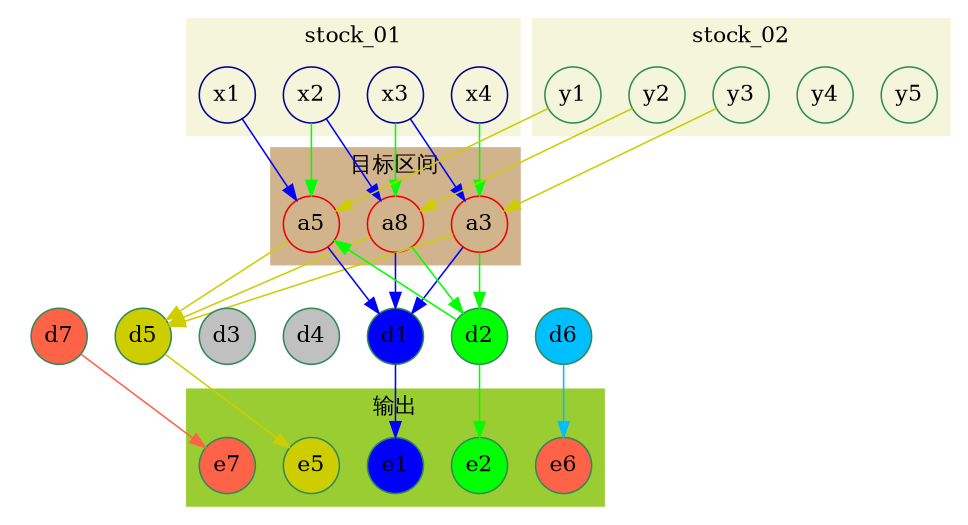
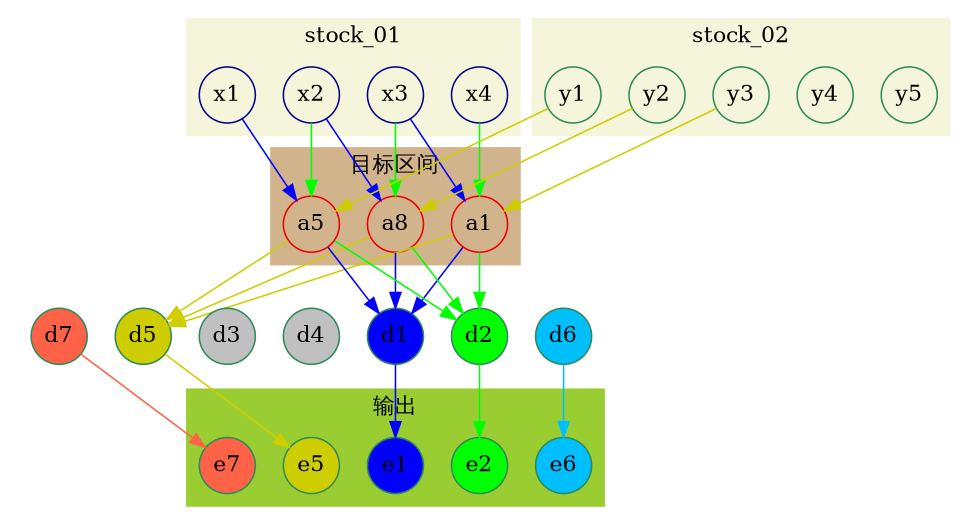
  digraph {
    rankdir=UD
    splines=line
    node [color=seagreen4 fixedsize=true shape=circle style=solid]
    edge [color=green]
    x4 [color=blue4]
    x3 [color=blue4]
    x2 [color=blue4]
    x1 [color=blue4]
    y5
    y4
    y3
    y2
    y1
-   a3 [color=red2]
+   a3 [color=red2 label=a1]
    n11 [color=red2 label=a8]
    n12 [color=red2 label=a5]
    d7 [fillcolor=tomato style=filled]
    d6 [fillcolor=deepskyblue style=filled]
    d5 [fillcolor=yellow3 style=filled]
    d4 [fillcolor=grey style=filled]
    d3 [fillcolor=grey style=filled]
    d2 [fillcolor=green style=filled]
    d1 [fillcolor=blue style=filled]
    e7 [fillcolor=tomato style=filled]
-   e6 [fillcolor=tomato style=filled]
+   e6 [fillcolor=deepskyblue style=filled]
    e5 [fillcolor=yellow3 style=filled]
    e2 [fillcolor=green style=filled]
    e1 [fillcolor=blue style=filled]
    subgraph cluster_1 {
      color=beige
      label=stock_01
      style=filled
      x4
      x3
      x2
      x1
    }
    subgraph cluster_2 {
      color=beige
      label=stock_02
      style=filled
      y5
      y4
      y3
      y2
      y1
    }
    subgraph cluster_3 {
      color=tan
      label="目标区间"
      style=filled
      a3
      n11
      n12
    }
    subgraph cluster_4 {
      color=white
      d7
      d6
      d5
      d4
      d3
      d2
      d1
    }
    subgraph cluster_5 {
      color=yellowgreen
      label="输出"
      style=filled
      e7
      e6
      e5
      e2
      e1
    }
    x4 -> a3
    x3 -> a3 [color=blue]
    x3 -> n11
    x2 -> n11 [color=blue]
    x2 -> n12
    x1 -> n12 [color=blue]
    y3 -> a3 [color=yellow3]
    y2 -> n11 [color=yellow3]
    y1 -> n12 [color=yellow3]
    a3 -> d5 [color=yellow3]
    a3 -> d2
    a3 -> d1 [color=blue]
    n11 -> d5 [color=yellow3]
    n11 -> d2
    n11 -> d1 [color=blue]
    n12 -> d5 [color=yellow3]
-   d2 -> n12
+   n12 -> d2
    n12 -> d1 [color=blue]
    d7 -> e7 [color=tomato]
    d6 -> e6 [color=deepskyblue]
    d5 -> e5 [color=yellow3]
    d2 -> e2
    d1 -> e1 [color=blue]
  }
